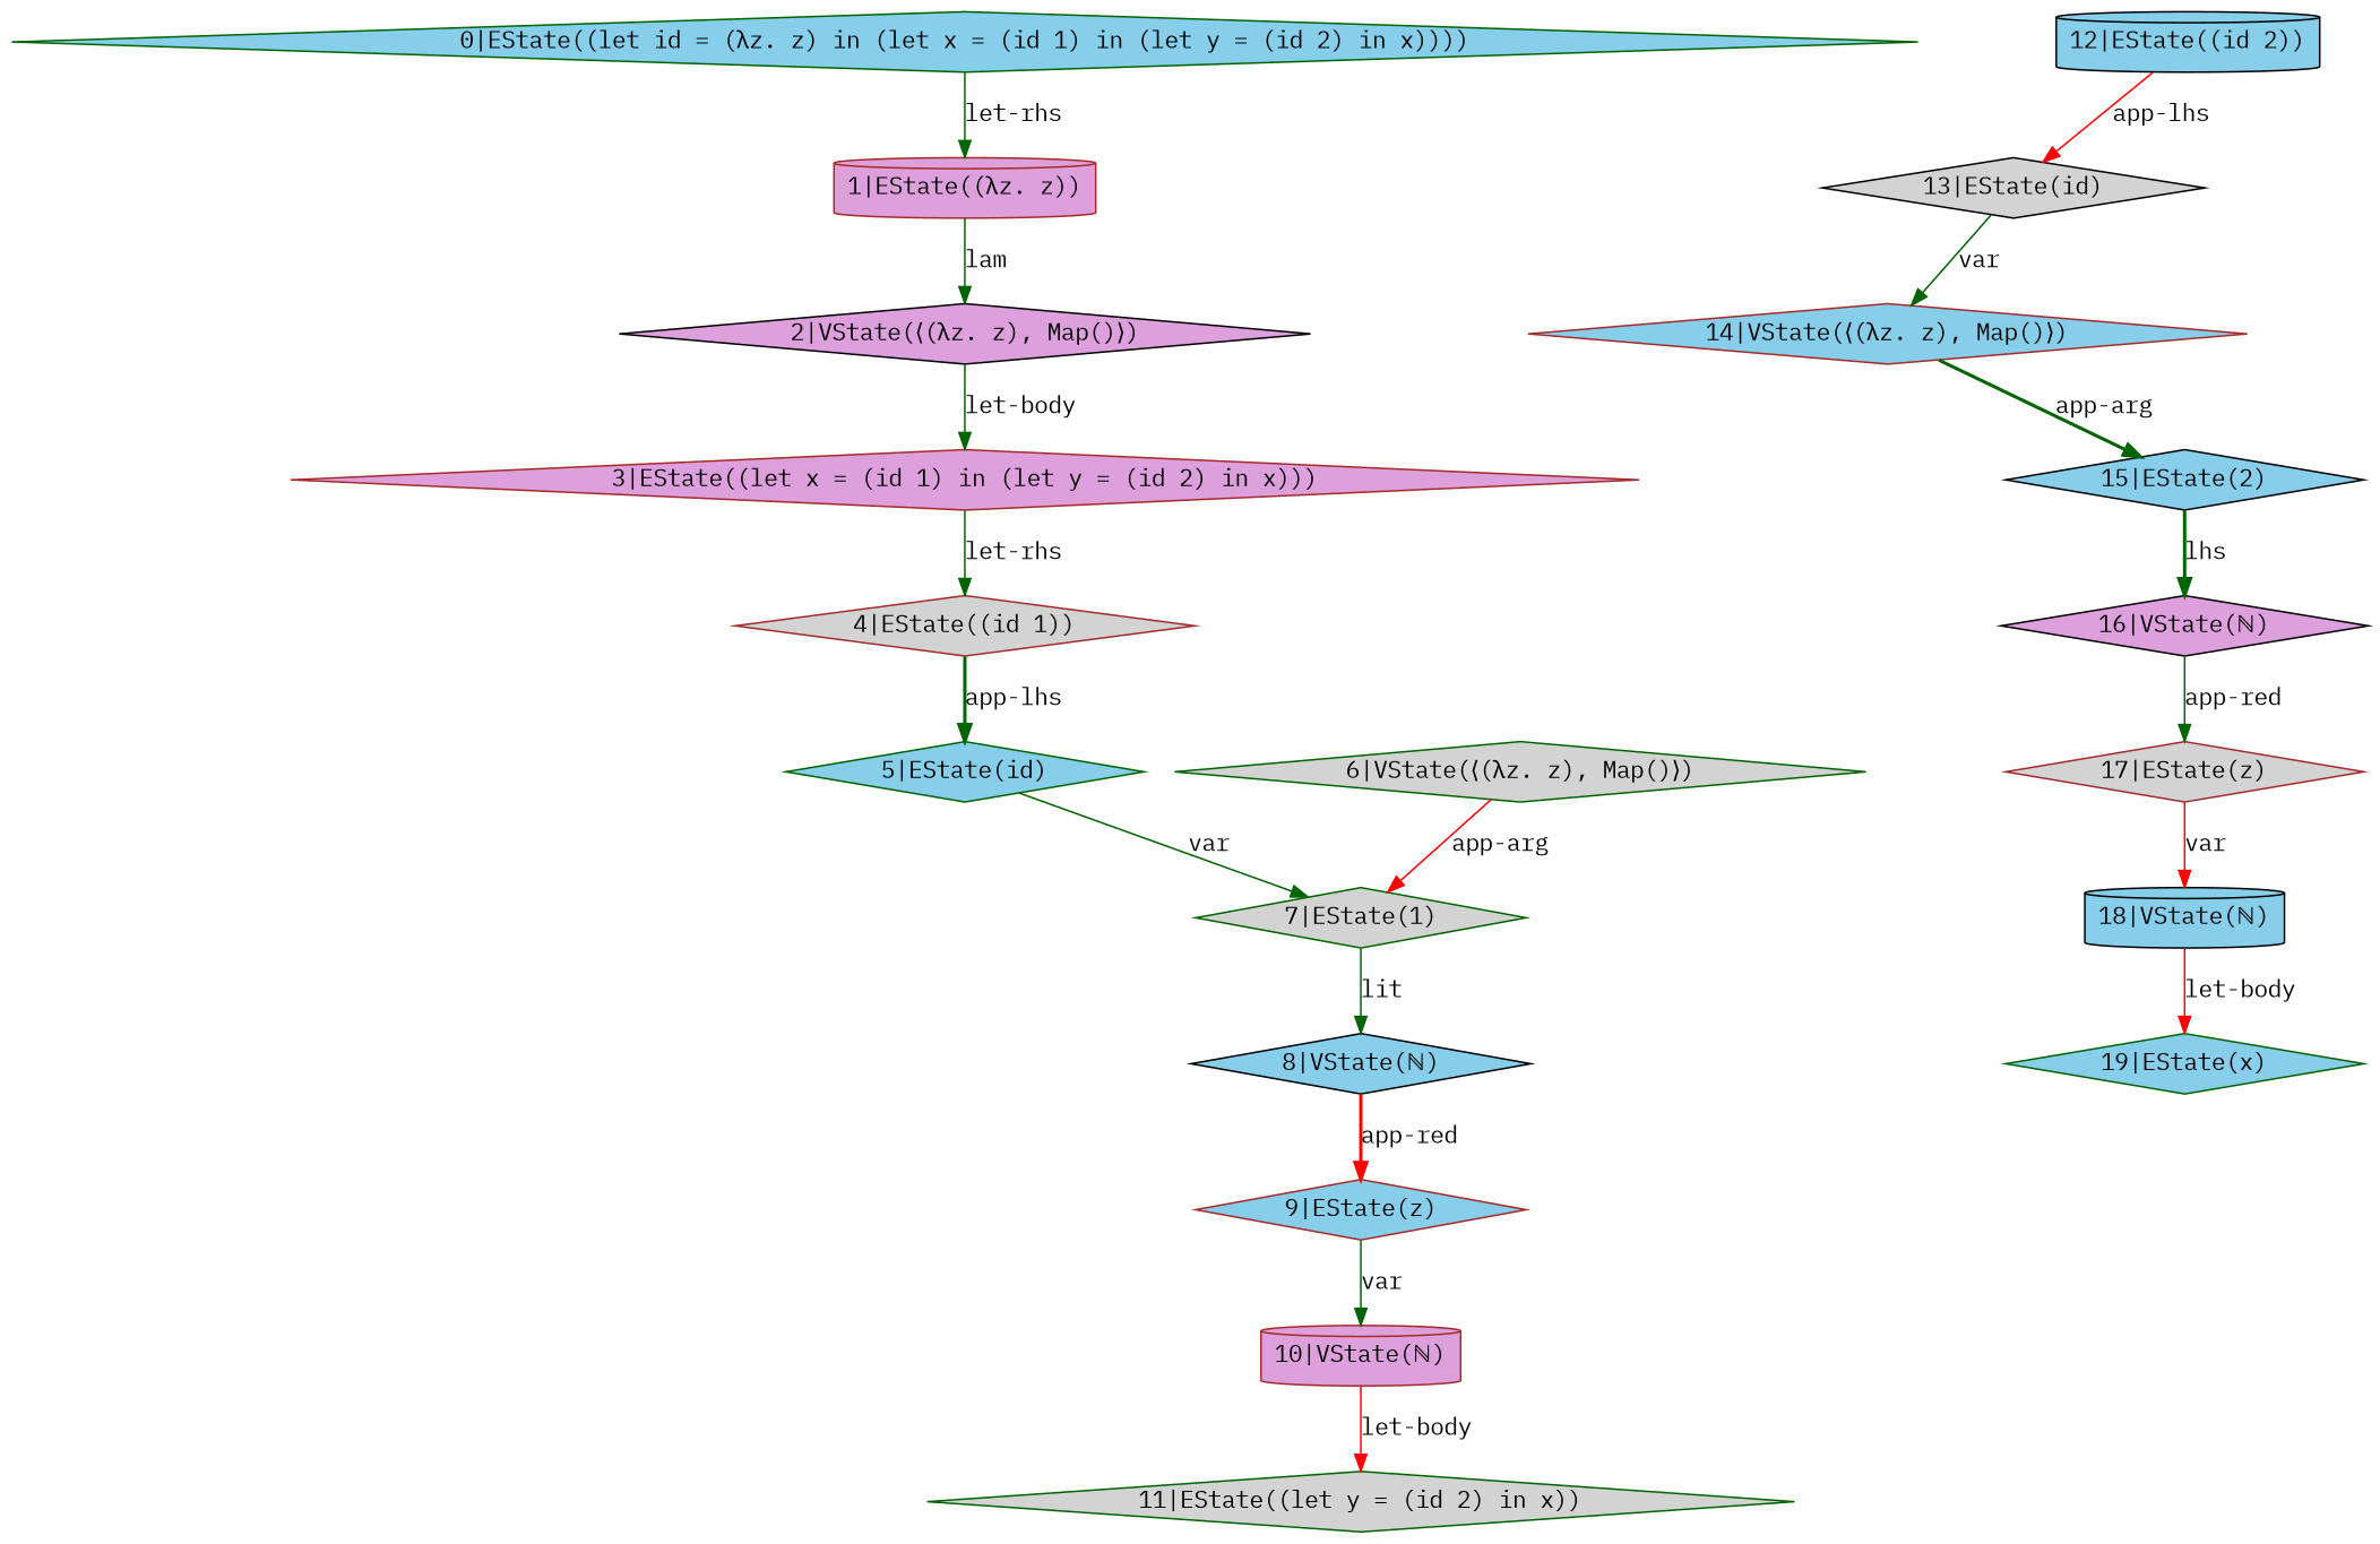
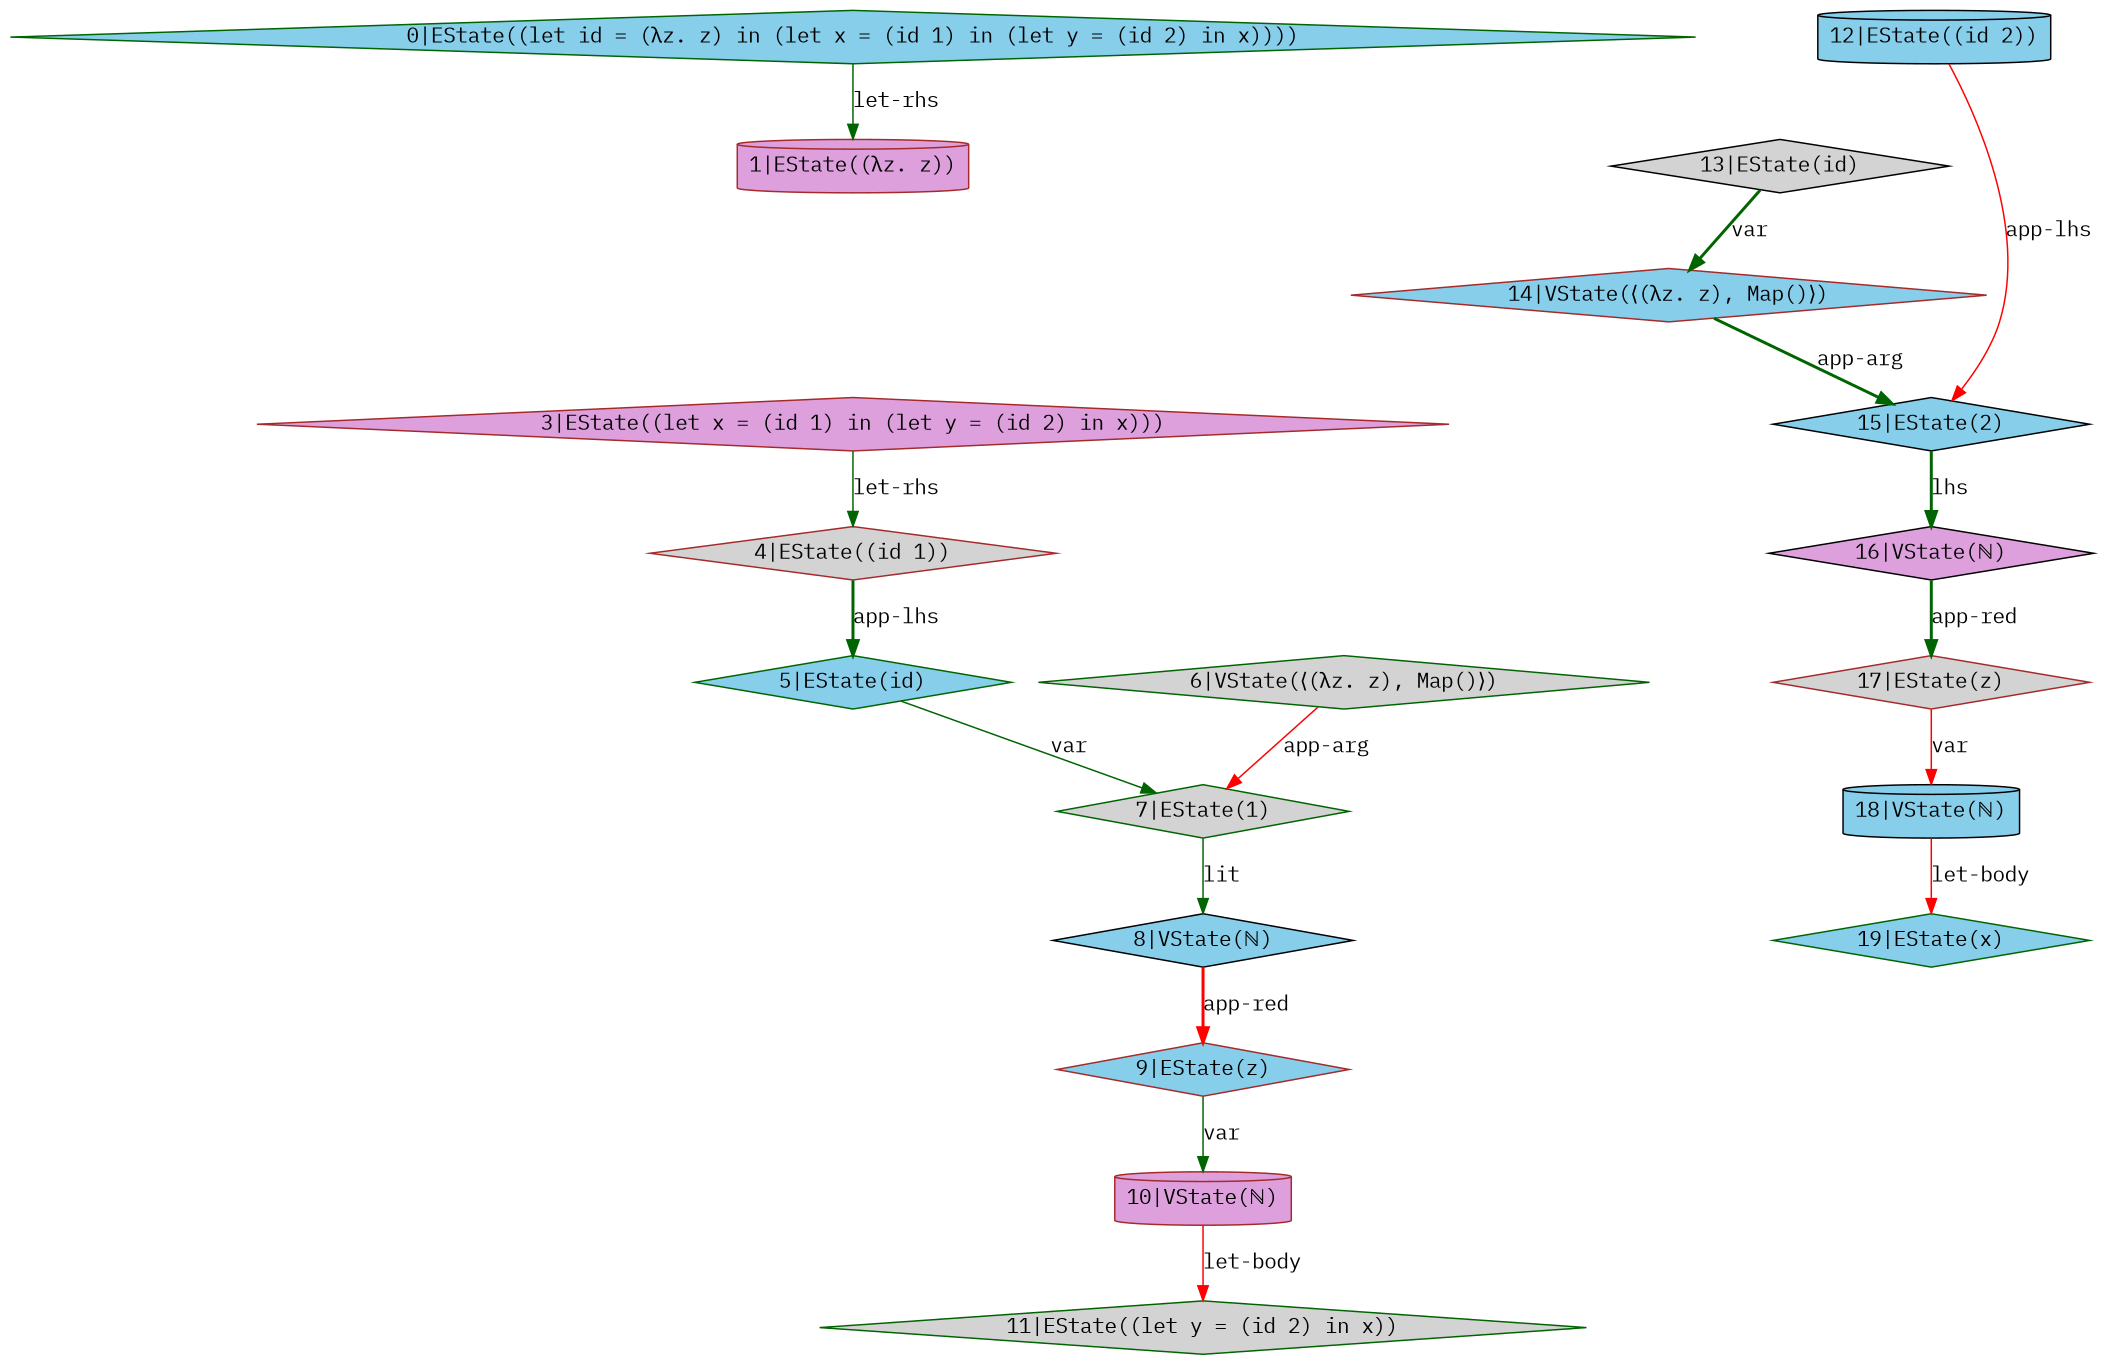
  digraph {
    fontname="IBM Plex Mono"
    node [color=brown fillcolor=skyblue fontname="IBM Plex Mono" shape=diamond style=filled]
    edge [color=darkgreen fontname="IBM Plex Mono" style=solid]
    n1 [color=darkgreen label="0|EState((let id = (λz. z) in (let x = (id 1) in (let y = (id 2) in x))))"]
    n2 [fillcolor=plum label="1|EState((λz. z))" shape=cylinder]
-   n3 [color=black fillcolor=plum label="2|VState(⟨(λz. z), Map()⟩)"]
    n4 [fillcolor=plum label="3|EState((let x = (id 1) in (let y = (id 2) in x)))"]
    n5 [fillcolor=lightgrey label="4|EState((id 1))"]
    n6 [color=darkgreen label="5|EState(id)"]
    n7 [color=darkgreen fillcolor=lightgrey label="7|EState(1)"]
    n8 [color=darkgreen fillcolor=lightgrey label="6|VState(⟨(λz. z), Map()⟩)"]
    n9 [color=black label="8|VState(ℕ)"]
    n10 [label="9|EState(z)"]
    n11 [fillcolor=plum label="10|VState(ℕ)" shape=cylinder]
    n12 [color=darkgreen fillcolor=lightgrey label="11|EState((let y = (id 2) in x))"]
    n13 [color=black label="12|EState((id 2))" shape=cylinder]
    n14 [color=black fillcolor=lightgrey label="13|EState(id)"]
    n15 [label="14|VState(⟨(λz. z), Map()⟩)"]
    n16 [color=black label="15|EState(2)"]
    n17 [color=black fillcolor=plum label="16|VState(ℕ)"]
    n18 [fillcolor=lightgrey label="17|EState(z)"]
    n19 [color=black label="18|VState(ℕ)" shape=cylinder]
    n20 [color=darkgreen label="19|EState(x)"]
    n1 -> n2 [label="let-rhs"]
-   n2 -> n3 [label=lam]
-   n3 -> n4 [label="let-body"]
    n4 -> n5 [label="let-rhs"]
    n5 -> n6 [label="app-lhs" style=bold]
    n6 -> n7 [label=var]
    n7 -> n9 [label=lit]
    n8 -> n7 [color=red label="app-arg"]
    n9 -> n10 [color=red label="app-red" style=bold]
    n10 -> n11 [label=var]
    n11 -> n12 [color=red label="let-body"]
-   n13 -> n14 [color=red label="app-lhs"]
-   n14 -> n15 [label=var]
+   n13 -> n16 [color=red label="app-lhs"]
+   n14 -> n15 [label=var style=bold]
    n15 -> n16 [label="app-arg" style=bold]
    n16 -> n17 [label=lhs style=bold]
-   n17 -> n18 [label="app-red"]
+   n17 -> n18 [label="app-red" style=bold]
    n18 -> n19 [color=red label=var]
    n19 -> n20 [color=red label="let-body"]
  }
